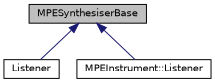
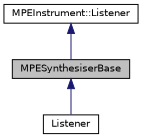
  digraph {
    node [color=black fontname=Helvetica fontsize=10 shape=record]
    edge [color=midnightblue dir=back fontname=Helvetica fontsize=10 labelfontname=Helvetica labelfontsize=10 style=solid]
    n1 [fillcolor=grey75 fontcolor=black height=0.2 label=MPESynthesiserBase style=filled width=0.4]
    n2 [height=0.2 label=Listener width=0.4]
    n3 [height=0.2 label="MPEInstrument::Listener" width=0.4]
    n1 -> n2
-   n1 -> n3
+   n3 -> n1
  }
